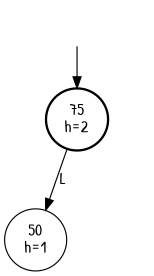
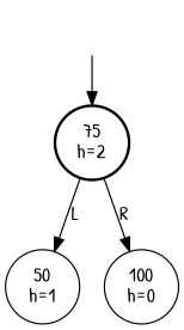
  digraph {
    fontname="Patrick Hand"
    node [fontname="Patrick Hand"]
    edge [fontname="Patrick Hand"]
    Dummy [style=invis]
    n2 [label="75\nh=2" penwidth=2]
    n3 [label="50\nh=1"]
+   n4 [label="100\nh=0"]
    Dummy -> n2
    n2 -> n3 [label=L]
+   n2 -> n4 [label=R]
  }
